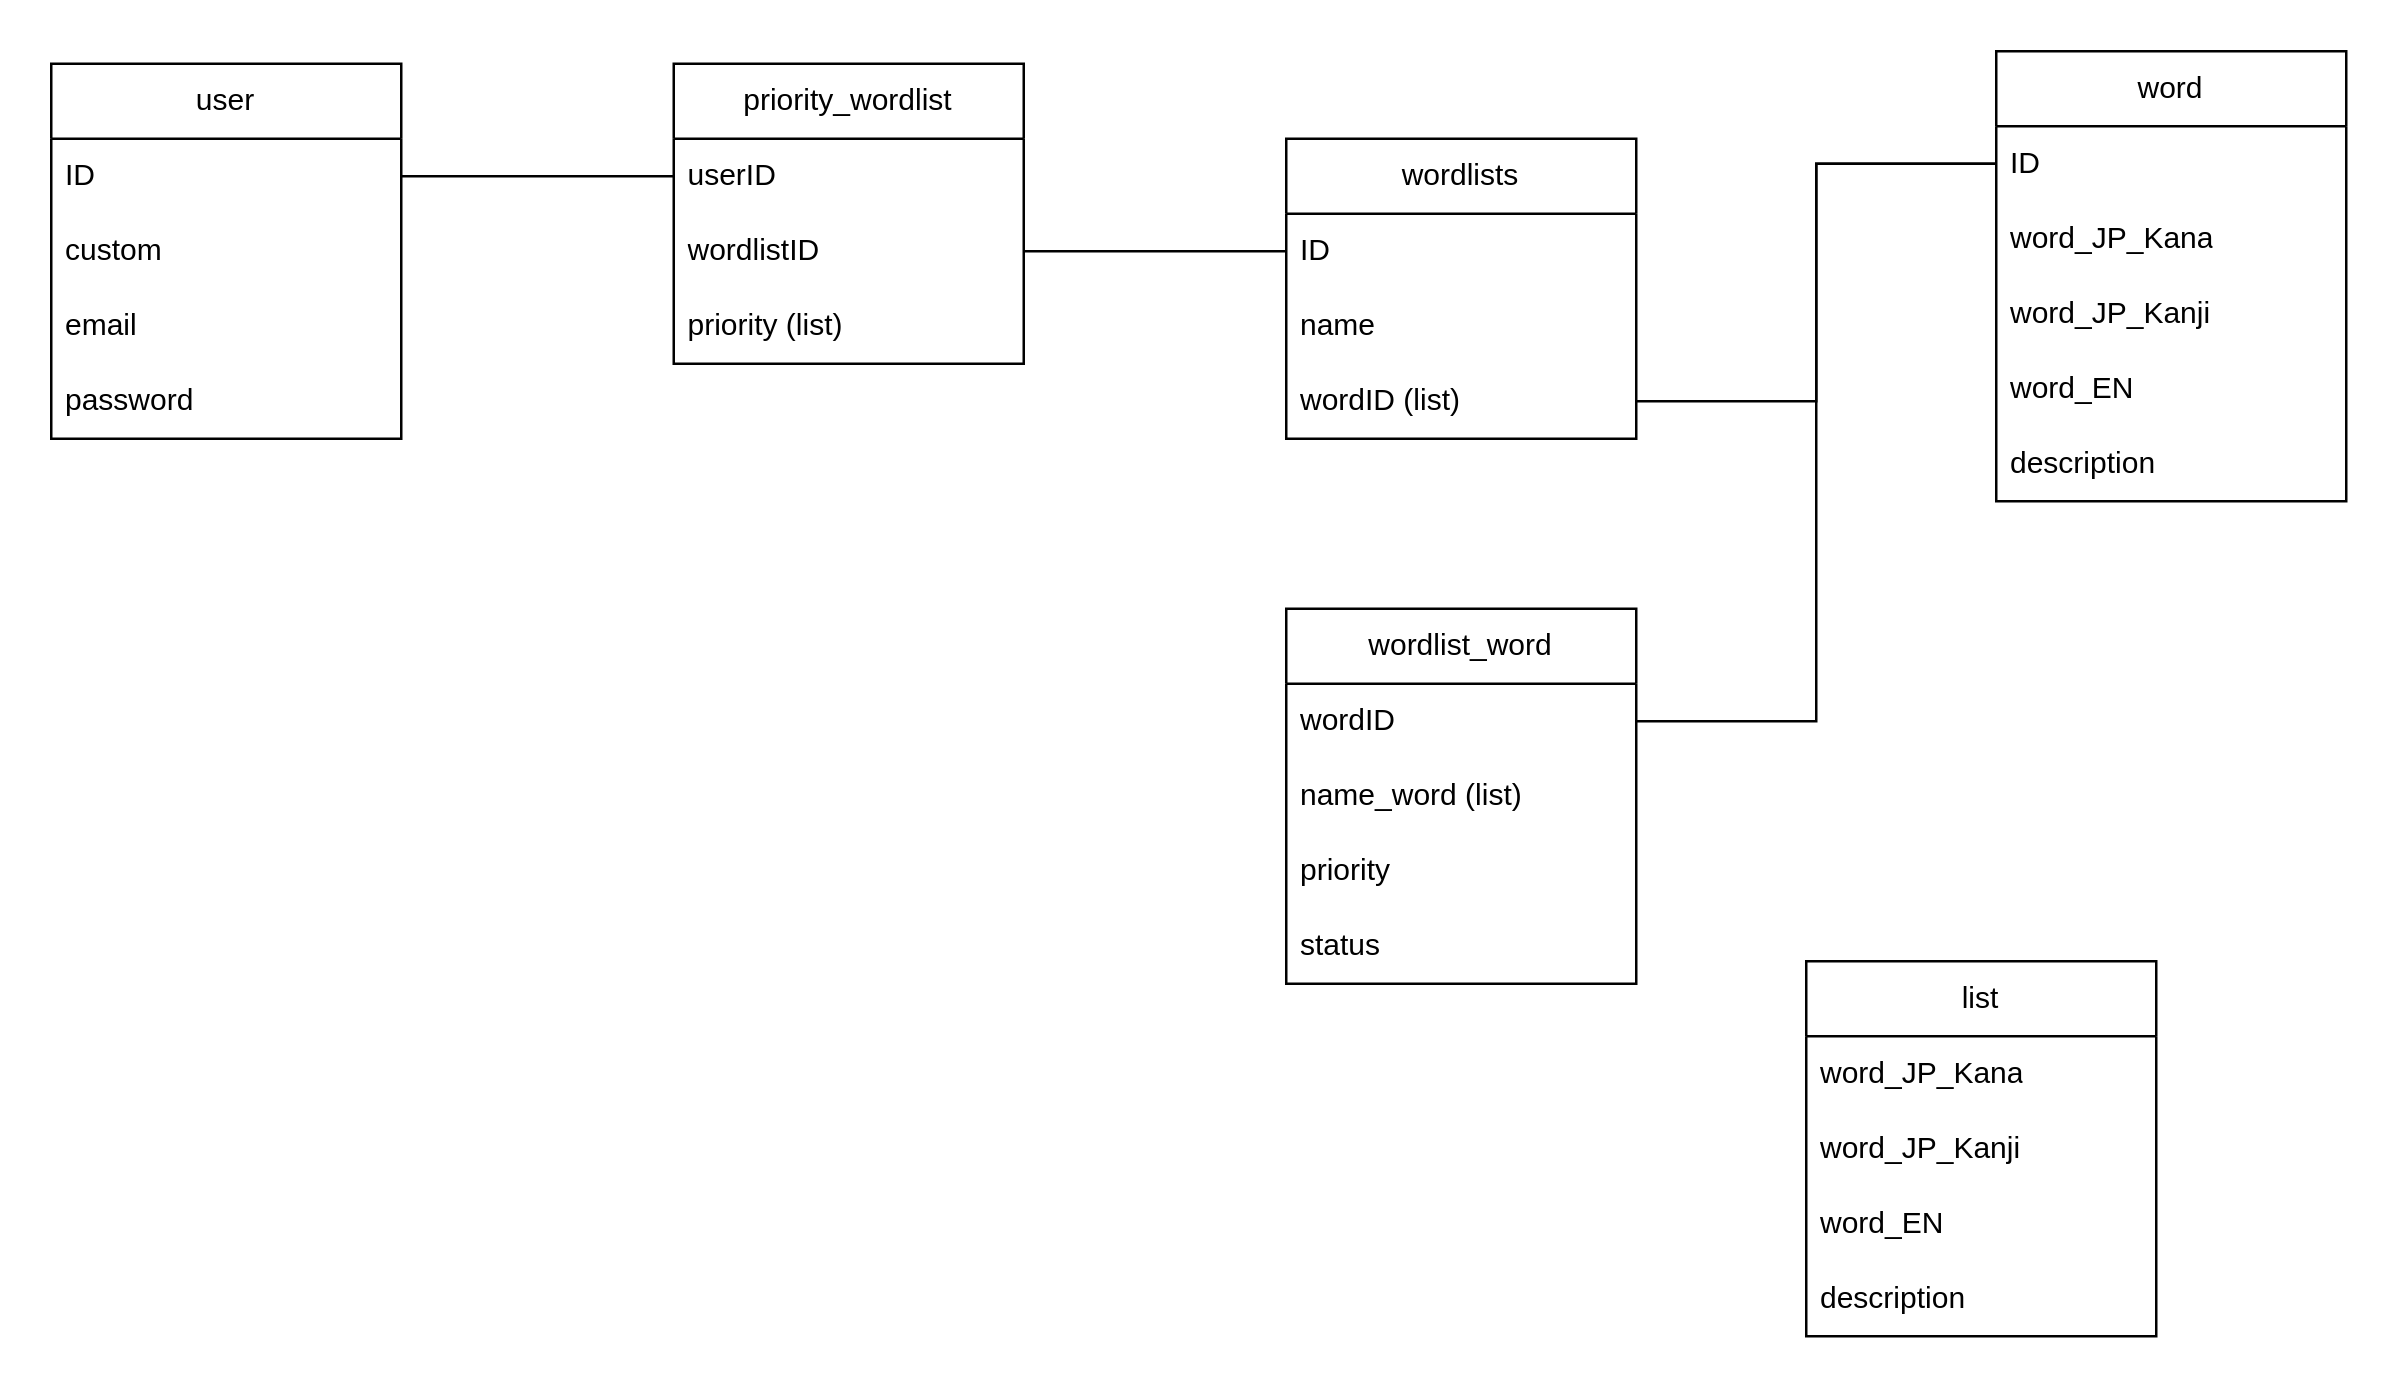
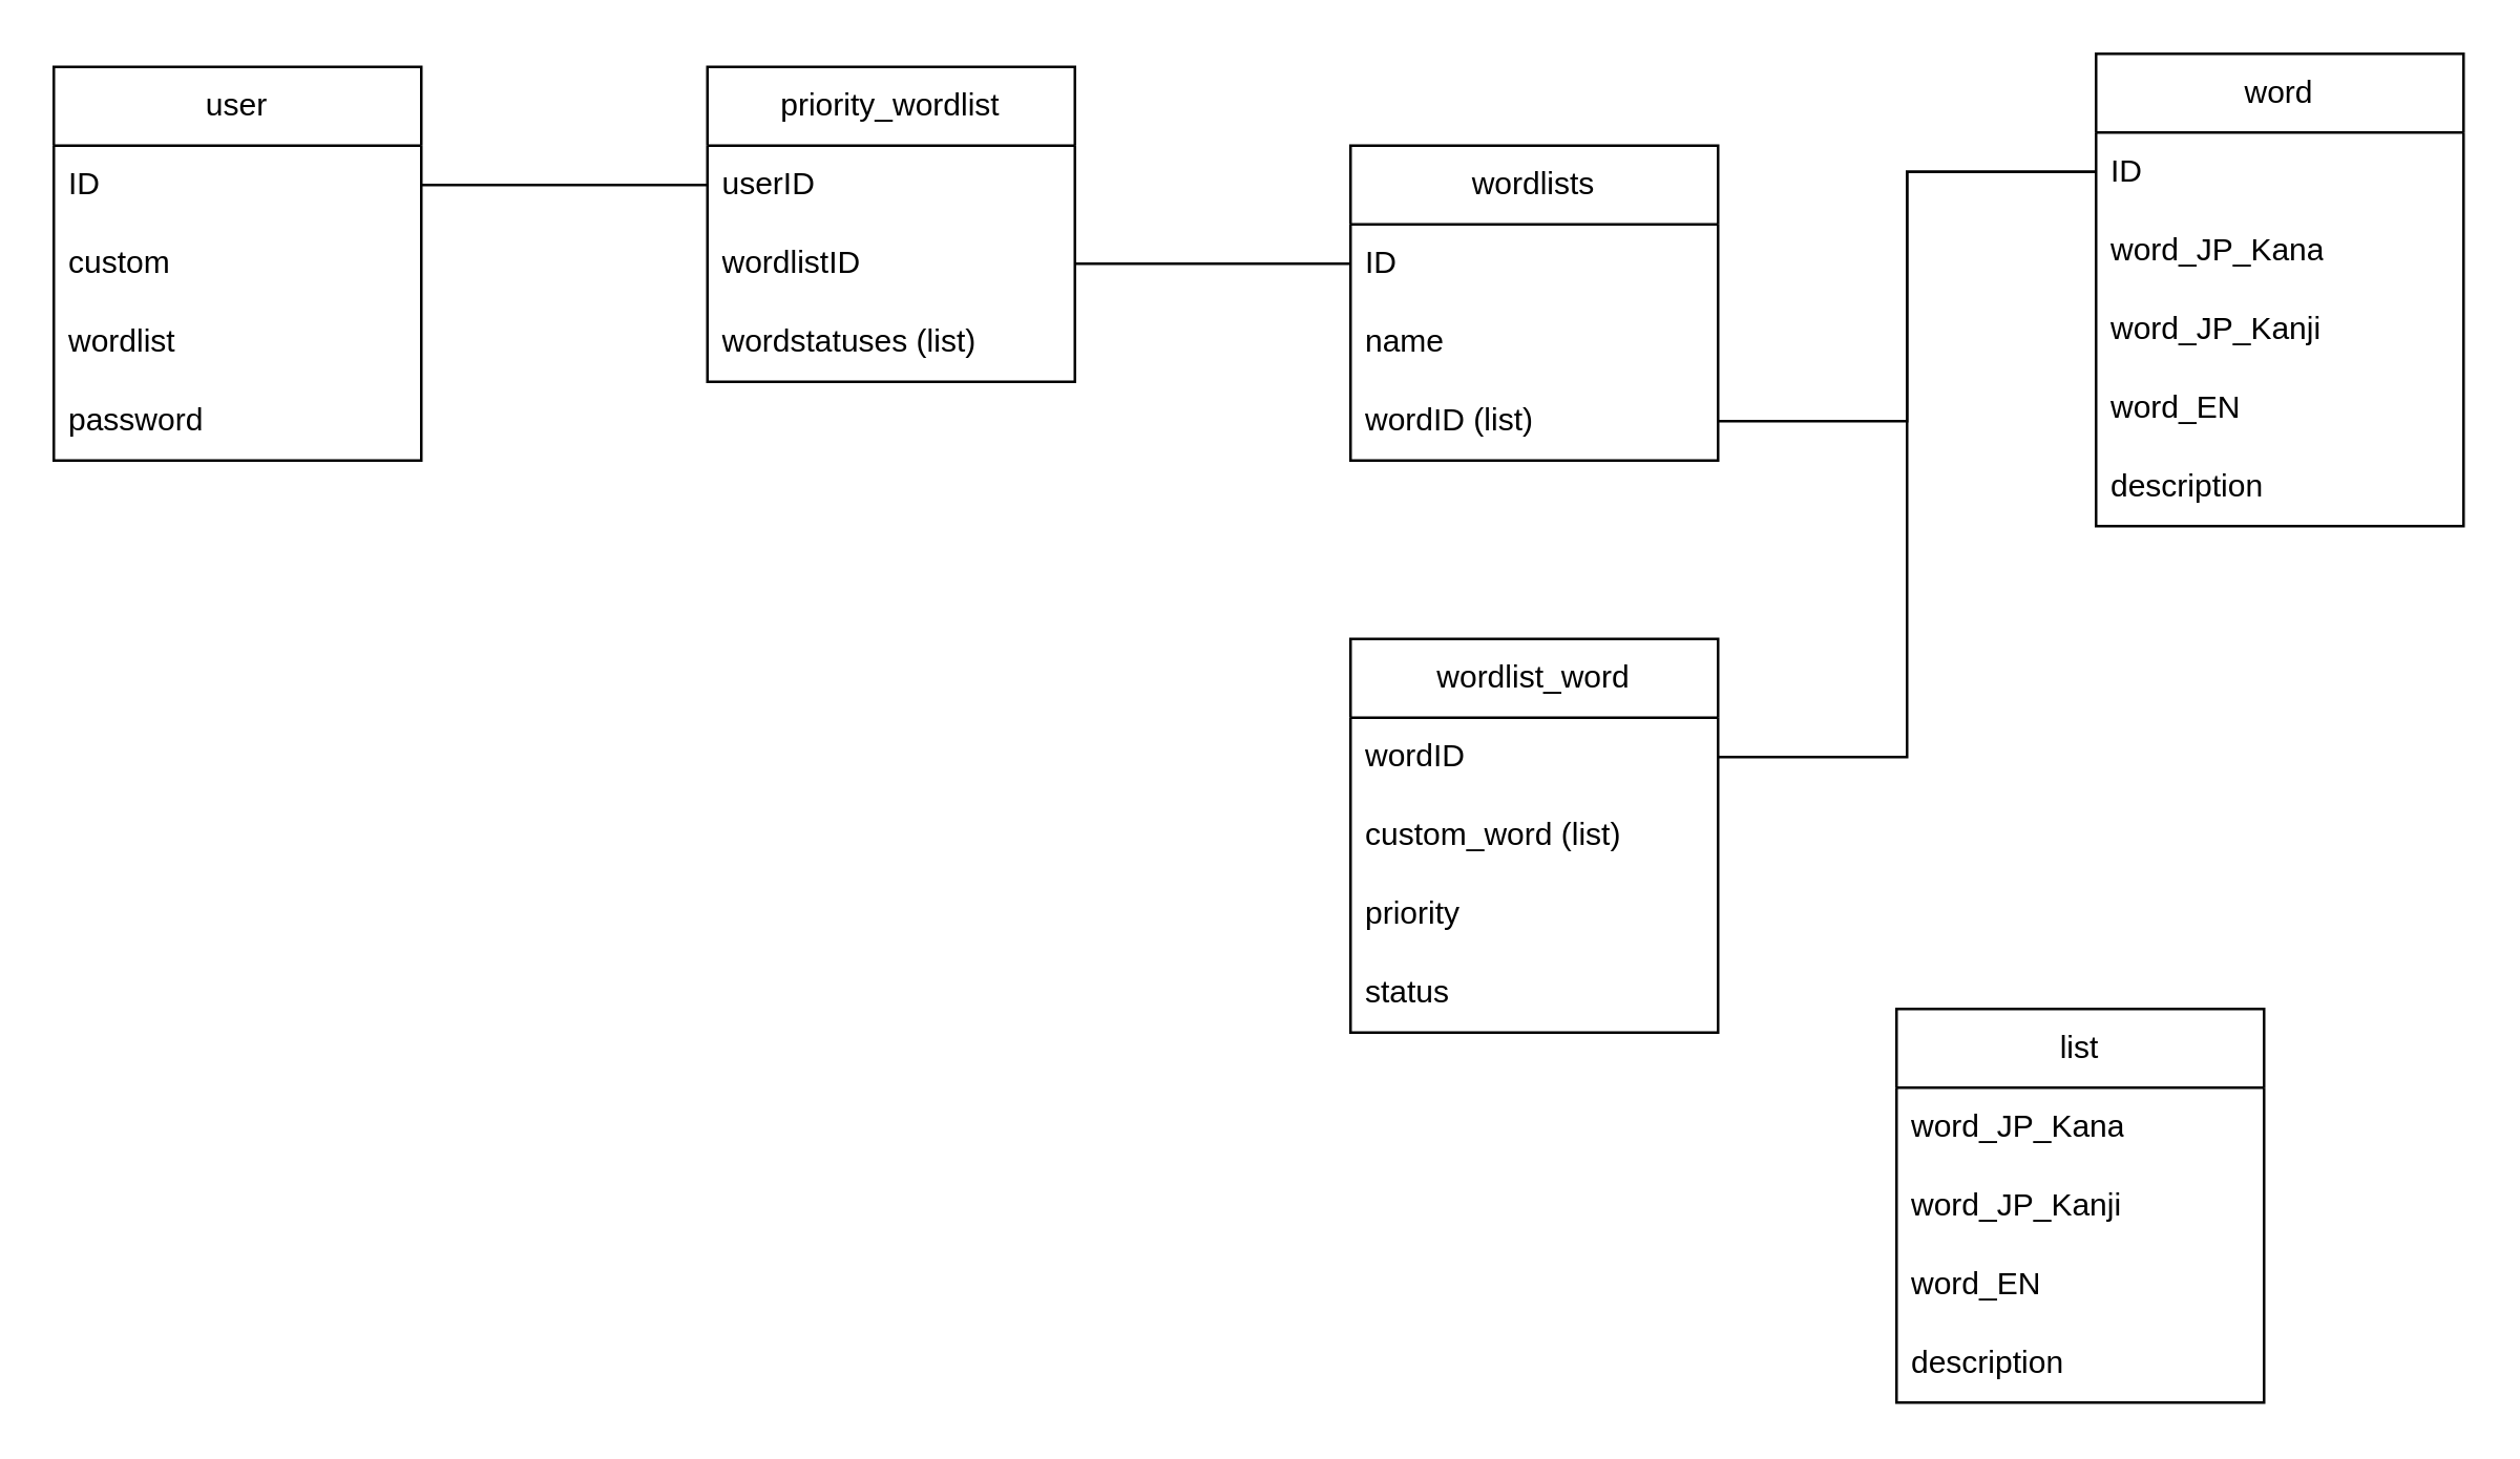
  <mxCell id="0" />
  <mxCell id="1" parent="0" />
  <mxCell id="2" value="user" style="swimlane;fontStyle=0;childLayout=stackLayout;horizontal=1;startSize=30;horizontalStack=0;resizeParent=1;resizeParentMax=0;resizeLast=0;collapsible=1;marginBottom=0;whiteSpace=wrap;html=1;" vertex="1" parent="1"><mxGeometry x="20" y="25" width="140" height="150" as="geometry" /></mxCell>
  <mxCell id="3" value="ID" style="text;strokeColor=none;fillColor=none;align=left;verticalAlign=middle;spacingLeft=4;spacingRight=4;overflow=hidden;points=[[0,0.5],[1,0.5]];portConstraint=eastwest;rotatable=0;whiteSpace=wrap;html=1;" vertex="1" parent="2"><mxGeometry y="30" width="140" height="30" as="geometry" /></mxCell>
  <mxCell id="4" value="custom" style="text;strokeColor=none;fillColor=none;align=left;verticalAlign=middle;spacingLeft=4;spacingRight=4;overflow=hidden;points=[[0,0.5],[1,0.5]];portConstraint=eastwest;rotatable=0;whiteSpace=wrap;html=1;" vertex="1" parent="2"><mxGeometry y="60" width="140" height="30" as="geometry" /></mxCell>
- <mxCell id="5" value="email" style="text;strokeColor=none;fillColor=none;align=left;verticalAlign=middle;spacingLeft=4;spacingRight=4;overflow=hidden;points=[[0,0.5],[1,0.5]];portConstraint=eastwest;rotatable=0;whiteSpace=wrap;html=1;" vertex="1" parent="2"><mxGeometry y="90" width="140" height="30" as="geometry" /></mxCell>
+ <mxCell id="5" value="wordlist" style="text;strokeColor=none;fillColor=none;align=left;verticalAlign=middle;spacingLeft=4;spacingRight=4;overflow=hidden;points=[[0,0.5],[1,0.5]];portConstraint=eastwest;rotatable=0;whiteSpace=wrap;html=1;" vertex="1" parent="2"><mxGeometry y="90" width="140" height="30" as="geometry" /></mxCell>
  <mxCell id="6" value="password" style="text;strokeColor=none;fillColor=none;align=left;verticalAlign=middle;spacingLeft=4;spacingRight=4;overflow=hidden;points=[[0,0.5],[1,0.5]];portConstraint=eastwest;rotatable=0;whiteSpace=wrap;html=1;" vertex="1" parent="2"><mxGeometry y="120" width="140" height="30" as="geometry" /></mxCell>
  <mxCell id="7" value="wordlists" style="swimlane;fontStyle=0;childLayout=stackLayout;horizontal=1;startSize=30;horizontalStack=0;resizeParent=1;resizeParentMax=0;resizeLast=0;collapsible=1;marginBottom=0;whiteSpace=wrap;html=1;" vertex="1" parent="1"><mxGeometry x="514" y="55" width="140" height="120" as="geometry" /></mxCell>
  <mxCell id="8" value="ID" style="text;strokeColor=none;fillColor=none;align=left;verticalAlign=middle;spacingLeft=4;spacingRight=4;overflow=hidden;points=[[0,0.5],[1,0.5]];portConstraint=eastwest;rotatable=0;whiteSpace=wrap;html=1;" vertex="1" parent="7"><mxGeometry y="30" width="140" height="30" as="geometry" /></mxCell>
  <mxCell id="9" value="name" style="text;strokeColor=none;fillColor=none;align=left;verticalAlign=middle;spacingLeft=4;spacingRight=4;overflow=hidden;points=[[0,0.5],[1,0.5]];portConstraint=eastwest;rotatable=0;whiteSpace=wrap;html=1;" vertex="1" parent="7"><mxGeometry y="60" width="140" height="30" as="geometry" /></mxCell>
  <mxCell id="10" value="wordID (list)" style="text;strokeColor=none;fillColor=none;align=left;verticalAlign=middle;spacingLeft=4;spacingRight=4;overflow=hidden;points=[[0,0.5],[1,0.5]];portConstraint=eastwest;rotatable=0;whiteSpace=wrap;html=1;" vertex="1" parent="7"><mxGeometry y="90" width="140" height="30" as="geometry" /></mxCell>
  <mxCell id="11" value="priority_wordlist" style="swimlane;fontStyle=0;childLayout=stackLayout;horizontal=1;startSize=30;horizontalStack=0;resizeParent=1;resizeParentMax=0;resizeLast=0;collapsible=1;marginBottom=0;whiteSpace=wrap;html=1;" vertex="1" parent="1"><mxGeometry x="269" y="25" width="140" height="120" as="geometry" /></mxCell>
  <mxCell id="12" value="userID" style="text;strokeColor=none;fillColor=none;align=left;verticalAlign=middle;spacingLeft=4;spacingRight=4;overflow=hidden;points=[[0,0.5],[1,0.5]];portConstraint=eastwest;rotatable=0;whiteSpace=wrap;html=1;" vertex="1" parent="11"><mxGeometry y="30" width="140" height="30" as="geometry" /></mxCell>
  <mxCell id="13" value="wordlistID" style="text;strokeColor=none;fillColor=none;align=left;verticalAlign=middle;spacingLeft=4;spacingRight=4;overflow=hidden;points=[[0,0.5],[1,0.5]];portConstraint=eastwest;rotatable=0;whiteSpace=wrap;html=1;" vertex="1" parent="11"><mxGeometry y="60" width="140" height="30" as="geometry" /></mxCell>
- <mxCell id="14" value="priority (list)" style="text;strokeColor=none;fillColor=none;align=left;verticalAlign=middle;spacingLeft=4;spacingRight=4;overflow=hidden;points=[[0,0.5],[1,0.5]];portConstraint=eastwest;rotatable=0;whiteSpace=wrap;html=1;" vertex="1" parent="11"><mxGeometry y="90" width="140" height="30" as="geometry" /></mxCell>
+ <mxCell id="14" value="wordstatuses (list)" style="text;strokeColor=none;fillColor=none;align=left;verticalAlign=middle;spacingLeft=4;spacingRight=4;overflow=hidden;points=[[0,0.5],[1,0.5]];portConstraint=eastwest;rotatable=0;whiteSpace=wrap;html=1;" vertex="1" parent="11"><mxGeometry y="90" width="140" height="30" as="geometry" /></mxCell>
  <mxCell id="15" value="word" style="swimlane;fontStyle=0;childLayout=stackLayout;horizontal=1;startSize=30;horizontalStack=0;resizeParent=1;resizeParentMax=0;resizeLast=0;collapsible=1;marginBottom=0;whiteSpace=wrap;html=1;" vertex="1" parent="1"><mxGeometry x="798" y="20" width="140" height="180" as="geometry" /></mxCell>
  <mxCell id="16" value="ID" style="text;strokeColor=none;fillColor=none;align=left;verticalAlign=middle;spacingLeft=4;spacingRight=4;overflow=hidden;points=[[0,0.5],[1,0.5]];portConstraint=eastwest;rotatable=0;whiteSpace=wrap;html=1;" vertex="1" parent="15"><mxGeometry y="30" width="140" height="30" as="geometry" /></mxCell>
  <mxCell id="17" value="word_JP_Kana" style="text;strokeColor=none;fillColor=none;align=left;verticalAlign=middle;spacingLeft=4;spacingRight=4;overflow=hidden;points=[[0,0.5],[1,0.5]];portConstraint=eastwest;rotatable=0;whiteSpace=wrap;html=1;" vertex="1" parent="15"><mxGeometry y="60" width="140" height="30" as="geometry" /></mxCell>
  <mxCell id="18" value="word_JP_Kanji" style="text;strokeColor=none;fillColor=none;align=left;verticalAlign=middle;spacingLeft=4;spacingRight=4;overflow=hidden;points=[[0,0.5],[1,0.5]];portConstraint=eastwest;rotatable=0;whiteSpace=wrap;html=1;" vertex="1" parent="15"><mxGeometry y="90" width="140" height="30" as="geometry" /></mxCell>
  <mxCell id="19" value="word_EN" style="text;strokeColor=none;fillColor=none;align=left;verticalAlign=middle;spacingLeft=4;spacingRight=4;overflow=hidden;points=[[0,0.5],[1,0.5]];portConstraint=eastwest;rotatable=0;whiteSpace=wrap;html=1;" vertex="1" parent="15"><mxGeometry y="120" width="140" height="30" as="geometry" /></mxCell>
  <mxCell id="20" value="description" style="text;strokeColor=none;fillColor=none;align=left;verticalAlign=middle;spacingLeft=4;spacingRight=4;overflow=hidden;points=[[0,0.5],[1,0.5]];portConstraint=eastwest;rotatable=0;whiteSpace=wrap;html=1;" vertex="1" parent="15"><mxGeometry y="150" width="140" height="30" as="geometry" /></mxCell>
  <mxCell id="21" style="edgeStyle=orthogonalEdgeStyle;rounded=0;orthogonalLoop=1;jettySize=auto;html=1;endArrow=none;endFill=0;" edge="1" parent="1" source="3" target="12"><mxGeometry relative="1" as="geometry" /></mxCell>
  <mxCell id="22" style="edgeStyle=orthogonalEdgeStyle;rounded=0;orthogonalLoop=1;jettySize=auto;html=1;endArrow=none;endFill=0;" edge="1" parent="1" source="8" target="13"><mxGeometry relative="1" as="geometry" /></mxCell>
  <mxCell id="23" style="edgeStyle=orthogonalEdgeStyle;rounded=0;orthogonalLoop=1;jettySize=auto;html=1;endArrow=none;endFill=0;" edge="1" parent="1" source="16" target="10"><mxGeometry relative="1" as="geometry" /></mxCell>
  <mxCell id="24" value="wordlist_word" style="swimlane;fontStyle=0;childLayout=stackLayout;horizontal=1;startSize=30;horizontalStack=0;resizeParent=1;resizeParentMax=0;resizeLast=0;collapsible=1;marginBottom=0;whiteSpace=wrap;html=1;" vertex="1" parent="1"><mxGeometry x="514" y="243" width="140" height="150" as="geometry" /></mxCell>
  <mxCell id="25" value="wordID" style="text;strokeColor=none;fillColor=none;align=left;verticalAlign=middle;spacingLeft=4;spacingRight=4;overflow=hidden;points=[[0,0.5],[1,0.5]];portConstraint=eastwest;rotatable=0;whiteSpace=wrap;html=1;" vertex="1" parent="24"><mxGeometry y="30" width="140" height="30" as="geometry" /></mxCell>
- <mxCell id="26" value="name_word (list)" style="text;strokeColor=none;fillColor=none;align=left;verticalAlign=middle;spacingLeft=4;spacingRight=4;overflow=hidden;points=[[0,0.5],[1,0.5]];portConstraint=eastwest;rotatable=0;whiteSpace=wrap;html=1;" vertex="1" parent="24"><mxGeometry y="60" width="140" height="30" as="geometry" /></mxCell>
+ <mxCell id="26" value="custom_word (list)" style="text;strokeColor=none;fillColor=none;align=left;verticalAlign=middle;spacingLeft=4;spacingRight=4;overflow=hidden;points=[[0,0.5],[1,0.5]];portConstraint=eastwest;rotatable=0;whiteSpace=wrap;html=1;" vertex="1" parent="24"><mxGeometry y="60" width="140" height="30" as="geometry" /></mxCell>
  <mxCell id="27" value="priority" style="text;strokeColor=none;fillColor=none;align=left;verticalAlign=middle;spacingLeft=4;spacingRight=4;overflow=hidden;points=[[0,0.5],[1,0.5]];portConstraint=eastwest;rotatable=0;whiteSpace=wrap;html=1;" vertex="1" parent="24"><mxGeometry y="90" width="140" height="30" as="geometry" /></mxCell>
  <mxCell id="28" value="status" style="text;strokeColor=none;fillColor=none;align=left;verticalAlign=middle;spacingLeft=4;spacingRight=4;overflow=hidden;points=[[0,0.5],[1,0.5]];portConstraint=eastwest;rotatable=0;whiteSpace=wrap;html=1;" vertex="1" parent="24"><mxGeometry y="120" width="140" height="30" as="geometry" /></mxCell>
  <mxCell id="29" style="edgeStyle=orthogonalEdgeStyle;rounded=0;orthogonalLoop=1;jettySize=auto;html=1;endArrow=none;endFill=0;" edge="1" parent="1" source="16" target="25"><mxGeometry relative="1" as="geometry" /></mxCell>
  <mxCell id="30" value="list" style="swimlane;fontStyle=0;childLayout=stackLayout;horizontal=1;startSize=30;horizontalStack=0;resizeParent=1;resizeParentMax=0;resizeLast=0;collapsible=1;marginBottom=0;whiteSpace=wrap;html=1;" vertex="1" parent="1"><mxGeometry x="722" y="384" width="140" height="150" as="geometry" /></mxCell>
  <mxCell id="31" value="word_JP_Kana" style="text;strokeColor=none;fillColor=none;align=left;verticalAlign=middle;spacingLeft=4;spacingRight=4;overflow=hidden;points=[[0,0.5],[1,0.5]];portConstraint=eastwest;rotatable=0;whiteSpace=wrap;html=1;" vertex="1" parent="30"><mxGeometry y="30" width="140" height="30" as="geometry" /></mxCell>
  <mxCell id="32" value="word_JP_Kanji" style="text;strokeColor=none;fillColor=none;align=left;verticalAlign=middle;spacingLeft=4;spacingRight=4;overflow=hidden;points=[[0,0.5],[1,0.5]];portConstraint=eastwest;rotatable=0;whiteSpace=wrap;html=1;" vertex="1" parent="30"><mxGeometry y="60" width="140" height="30" as="geometry" /></mxCell>
  <mxCell id="33" value="word_EN" style="text;strokeColor=none;fillColor=none;align=left;verticalAlign=middle;spacingLeft=4;spacingRight=4;overflow=hidden;points=[[0,0.5],[1,0.5]];portConstraint=eastwest;rotatable=0;whiteSpace=wrap;html=1;" vertex="1" parent="30"><mxGeometry y="90" width="140" height="30" as="geometry" /></mxCell>
  <mxCell id="34" value="description" style="text;strokeColor=none;fillColor=none;align=left;verticalAlign=middle;spacingLeft=4;spacingRight=4;overflow=hidden;points=[[0,0.5],[1,0.5]];portConstraint=eastwest;rotatable=0;whiteSpace=wrap;html=1;" vertex="1" parent="30"><mxGeometry y="120" width="140" height="30" as="geometry" /></mxCell>
